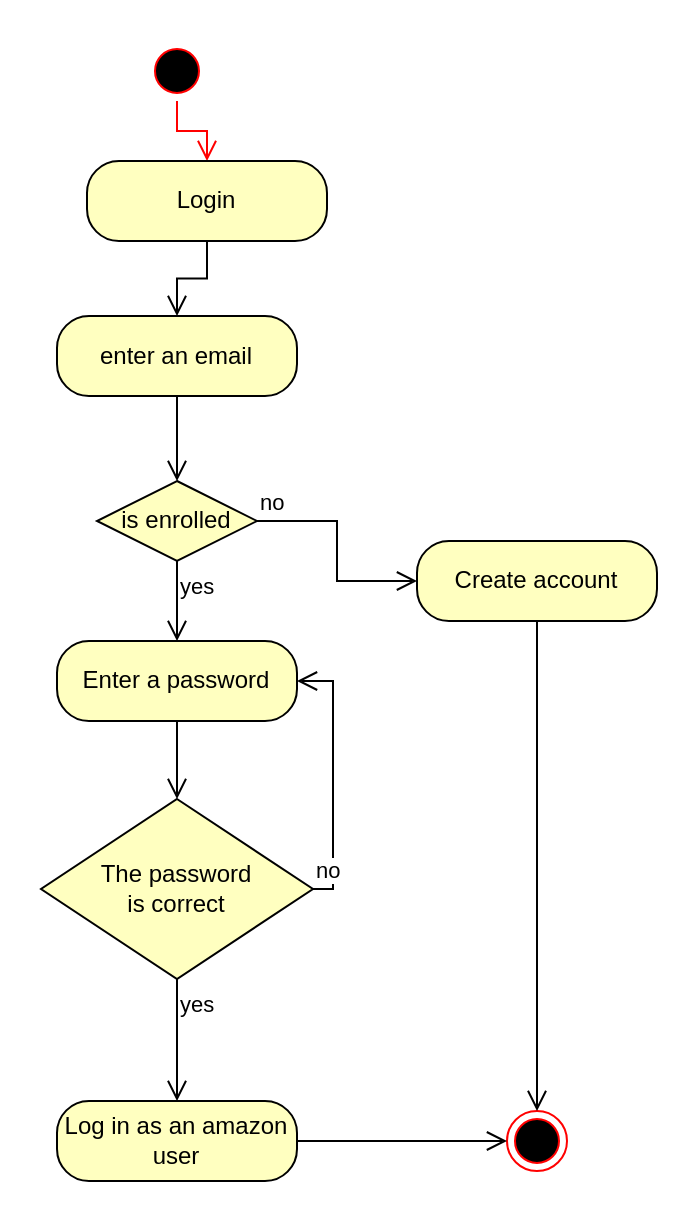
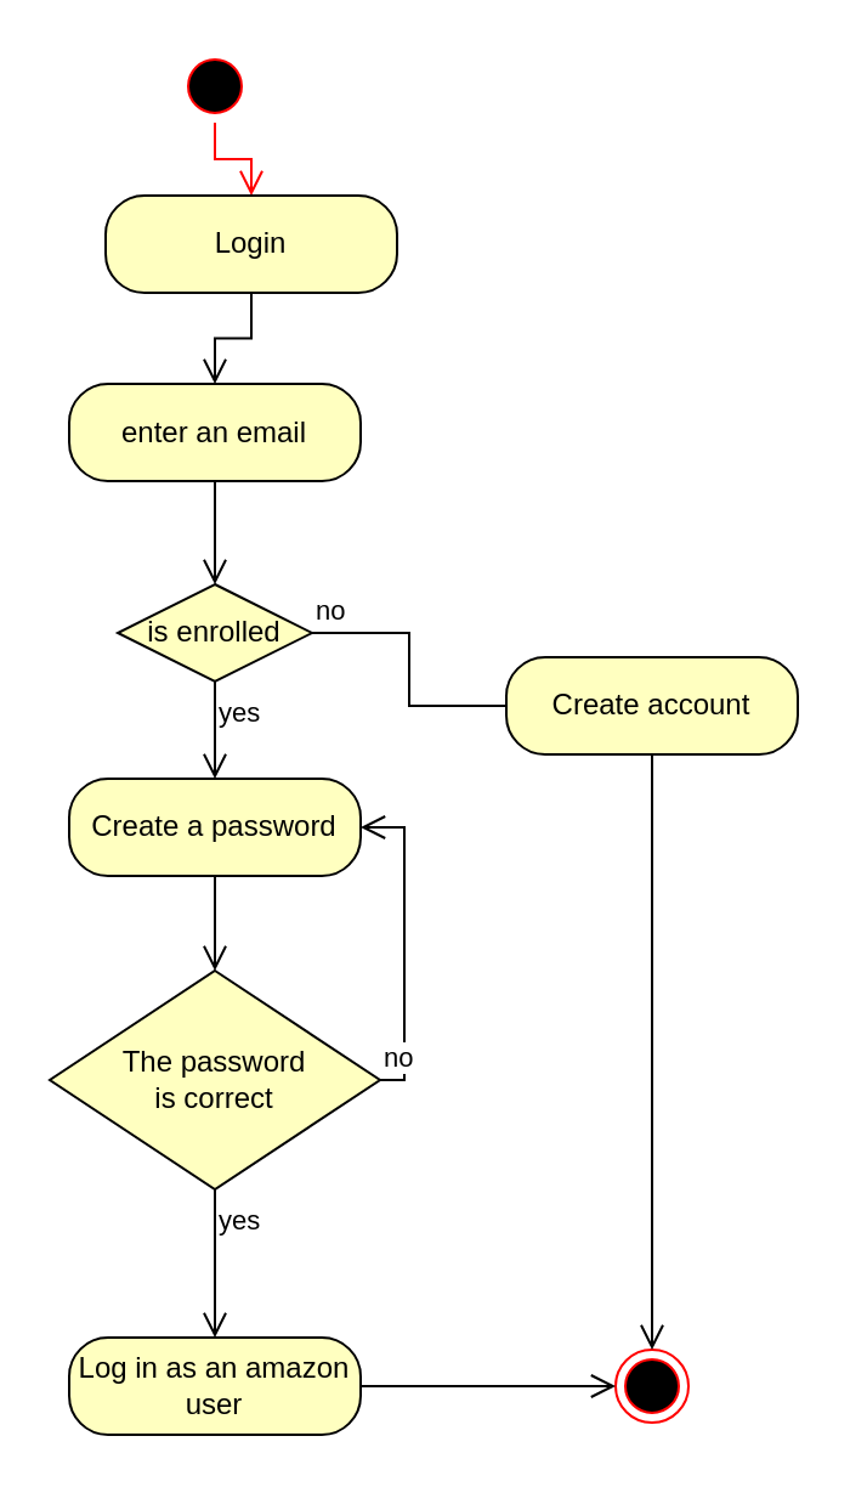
  <mxCell id="0" />
  <mxCell id="1" parent="0" />
  <mxCell id="2" value="" style="ellipse;html=1;shape=endState;fillColor=#000000;strokeColor=#ff0000;" vertex="1" parent="1"><mxGeometry x="253" y="555" width="30" height="30" as="geometry" /></mxCell>
  <mxCell id="3" value="" style="ellipse;html=1;shape=startState;fillColor=#000000;strokeColor=#ff0000;" vertex="1" parent="1"><mxGeometry x="73" y="20" width="30" height="30" as="geometry" /></mxCell>
  <mxCell id="4" value="" style="edgeStyle=orthogonalEdgeStyle;html=1;verticalAlign=bottom;endArrow=open;endSize=8;strokeColor=#ff0000;rounded=0;" edge="1" parent="1" source="3" target="5"><mxGeometry relative="1" as="geometry"><mxPoint x="68" y="100" as="targetPoint" /></mxGeometry></mxCell>
  <mxCell id="5" value="Login" style="rounded=1;whiteSpace=wrap;html=1;arcSize=40;fontColor=#000000;fillColor=#ffffc0;strokeColor=#000000;" vertex="1" parent="1"><mxGeometry x="43" y="80" width="120" height="40" as="geometry" /></mxCell>
  <mxCell id="6" value="" style="edgeStyle=orthogonalEdgeStyle;html=1;verticalAlign=bottom;endArrow=open;endSize=8;strokeColor=#000000;rounded=0;" edge="1" parent="1" source="5" target="7"><mxGeometry relative="1" as="geometry"><mxPoint x="418" y="200" as="targetPoint" /></mxGeometry></mxCell>
  <mxCell id="7" value="enter an email" style="rounded=1;whiteSpace=wrap;html=1;arcSize=40;fontColor=#000000;fillColor=#ffffc0;strokeColor=#000000;" vertex="1" parent="1"><mxGeometry x="28" y="157.5" width="120" height="40" as="geometry" /></mxCell>
  <mxCell id="8" value="" style="edgeStyle=orthogonalEdgeStyle;html=1;verticalAlign=bottom;endArrow=open;endSize=8;strokeColor=#000000;rounded=0;" edge="1" parent="1" source="7" target="9"><mxGeometry relative="1" as="geometry"><mxPoint x="268" y="250" as="targetPoint" /></mxGeometry></mxCell>
  <mxCell id="9" value="is enrolled" style="rhombus;whiteSpace=wrap;html=1;fontColor=#000000;fillColor=#ffffc0;strokeColor=#000000;" vertex="1" parent="1"><mxGeometry x="48" y="240" width="80" height="40" as="geometry" /></mxCell>
- <mxCell id="10" value="no" style="edgeStyle=orthogonalEdgeStyle;html=1;align=left;verticalAlign=bottom;endArrow=open;endSize=8;strokeColor=#000000;rounded=0;" edge="1" parent="1" source="9" target="12"><mxGeometry x="-1" relative="1" as="geometry"><mxPoint x="228" y="280" as="targetPoint" /></mxGeometry></mxCell>
+ <mxCell id="10" value="no" style="edgeStyle=orthogonalEdgeStyle;html=1;align=left;verticalAlign=bottom;endArrow=none;endSize=8;strokeColor=#000000;rounded=0;" edge="1" parent="1" source="9" target="12"><mxGeometry x="-1" relative="1" as="geometry"><mxPoint x="228" y="280" as="targetPoint" /></mxGeometry></mxCell>
  <mxCell id="11" value="yes" style="edgeStyle=orthogonalEdgeStyle;html=1;align=left;verticalAlign=top;endArrow=open;endSize=8;strokeColor=#000000;rounded=0;" edge="1" parent="1" source="9" target="14"><mxGeometry x="-1" relative="1" as="geometry"><mxPoint x="88" y="360" as="targetPoint" /></mxGeometry></mxCell>
  <mxCell id="12" value="Create account" style="rounded=1;whiteSpace=wrap;html=1;arcSize=40;fontColor=#000000;fillColor=#ffffc0;strokeColor=#000000;" vertex="1" parent="1"><mxGeometry x="208" y="270" width="120" height="40" as="geometry" /></mxCell>
  <mxCell id="13" value="" style="edgeStyle=orthogonalEdgeStyle;html=1;verticalAlign=bottom;endArrow=open;endSize=8;strokeColor=#000000;rounded=0;" edge="1" parent="1" source="12" target="2"><mxGeometry relative="1" as="geometry"><mxPoint x="378" y="410" as="targetPoint" /></mxGeometry></mxCell>
- <mxCell id="14" value="Enter a password" style="rounded=1;whiteSpace=wrap;html=1;arcSize=40;fontColor=#000000;fillColor=#ffffc0;strokeColor=#000000;" vertex="1" parent="1"><mxGeometry x="28" y="320" width="120" height="40" as="geometry" /></mxCell>
+ <mxCell id="14" value="Create a password" style="rounded=1;whiteSpace=wrap;html=1;arcSize=40;fontColor=#000000;fillColor=#ffffc0;strokeColor=#000000;" vertex="1" parent="1"><mxGeometry x="28" y="320" width="120" height="40" as="geometry" /></mxCell>
  <mxCell id="15" value="" style="edgeStyle=orthogonalEdgeStyle;html=1;verticalAlign=bottom;endArrow=open;endSize=8;strokeColor=#000000;rounded=0;" edge="1" parent="1" source="14" target="16"><mxGeometry relative="1" as="geometry"><mxPoint x="88" y="400" as="targetPoint" /></mxGeometry></mxCell>
  <mxCell id="16" value="The password&lt;div&gt;&lt;span style=&quot;background-color: initial;&quot;&gt;is correct&lt;/span&gt;&lt;/div&gt;" style="rhombus;whiteSpace=wrap;html=1;fontColor=#000000;fillColor=#ffffc0;strokeColor=#000000;" vertex="1" parent="1"><mxGeometry x="20" y="399" width="136" height="90" as="geometry" /></mxCell>
  <mxCell id="17" value="no" style="edgeStyle=orthogonalEdgeStyle;html=1;align=left;verticalAlign=bottom;endArrow=open;endSize=8;strokeColor=#000000;rounded=0;entryX=1;entryY=0.5;entryDx=0;entryDy=0;exitX=1;exitY=0.5;exitDx=0;exitDy=0;" edge="1" parent="1" source="16" target="14"><mxGeometry x="-1" relative="1" as="geometry"><mxPoint x="232" y="440" as="targetPoint" /></mxGeometry></mxCell>
  <mxCell id="18" value="yes" style="edgeStyle=orthogonalEdgeStyle;html=1;align=left;verticalAlign=top;endArrow=open;endSize=8;strokeColor=#000000;rounded=0;" edge="1" parent="1" source="16" target="19"><mxGeometry x="-1" relative="1" as="geometry"><mxPoint x="92" y="520" as="targetPoint" /></mxGeometry></mxCell>
  <mxCell id="19" value="Log in as an amazon user" style="rounded=1;whiteSpace=wrap;html=1;arcSize=40;fontColor=#000000;fillColor=#ffffc0;strokeColor=#000000;" vertex="1" parent="1"><mxGeometry x="28" y="550" width="120" height="40" as="geometry" /></mxCell>
  <mxCell id="20" value="" style="edgeStyle=orthogonalEdgeStyle;html=1;verticalAlign=bottom;endArrow=open;endSize=8;strokeColor=#000000;rounded=0;" edge="1" parent="1" source="19" target="2"><mxGeometry relative="1" as="geometry"><mxPoint x="96" y="650" as="targetPoint" /></mxGeometry></mxCell>
